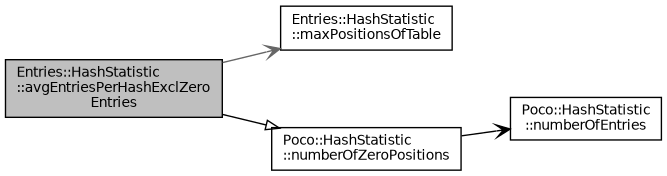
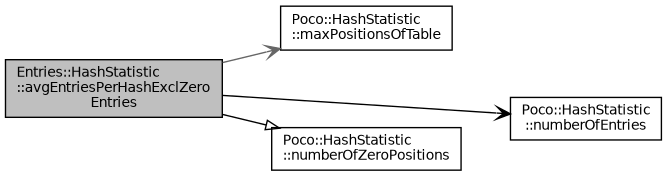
  digraph {
    rankdir=LR
    node [color=black fillcolor=white fontname=Helvetica fontsize=10 shape=record style=filled]
    edge [arrowhead=vee color=black fontname=Helvetica fontsize=10 labelfontname=Helvetica labelfontsize=10 style=solid]
    n1 [fillcolor=grey75 fontcolor=black height=0.2 label="Entries::HashStatistic\l::avgEntriesPerHashExclZero\lEntries" width=0.4]
-   n2 [height=0.2 label="Entries::HashStatistic\l::maxPositionsOfTable" width=0.4]
+   n2 [height=0.2 label="Poco::HashStatistic\l::maxPositionsOfTable" width=0.4]
    n3 [height=0.2 label="Poco::HashStatistic\l::numberOfEntries" width=0.4]
    n4 [height=0.2 label="Poco::HashStatistic\l::numberOfZeroPositions" width=0.4]
    n1 -> n2 [color=gray40]
-   n4 -> n3
+   n1 -> n3
    n1 -> n4 [arrowhead=onormal]
  }
